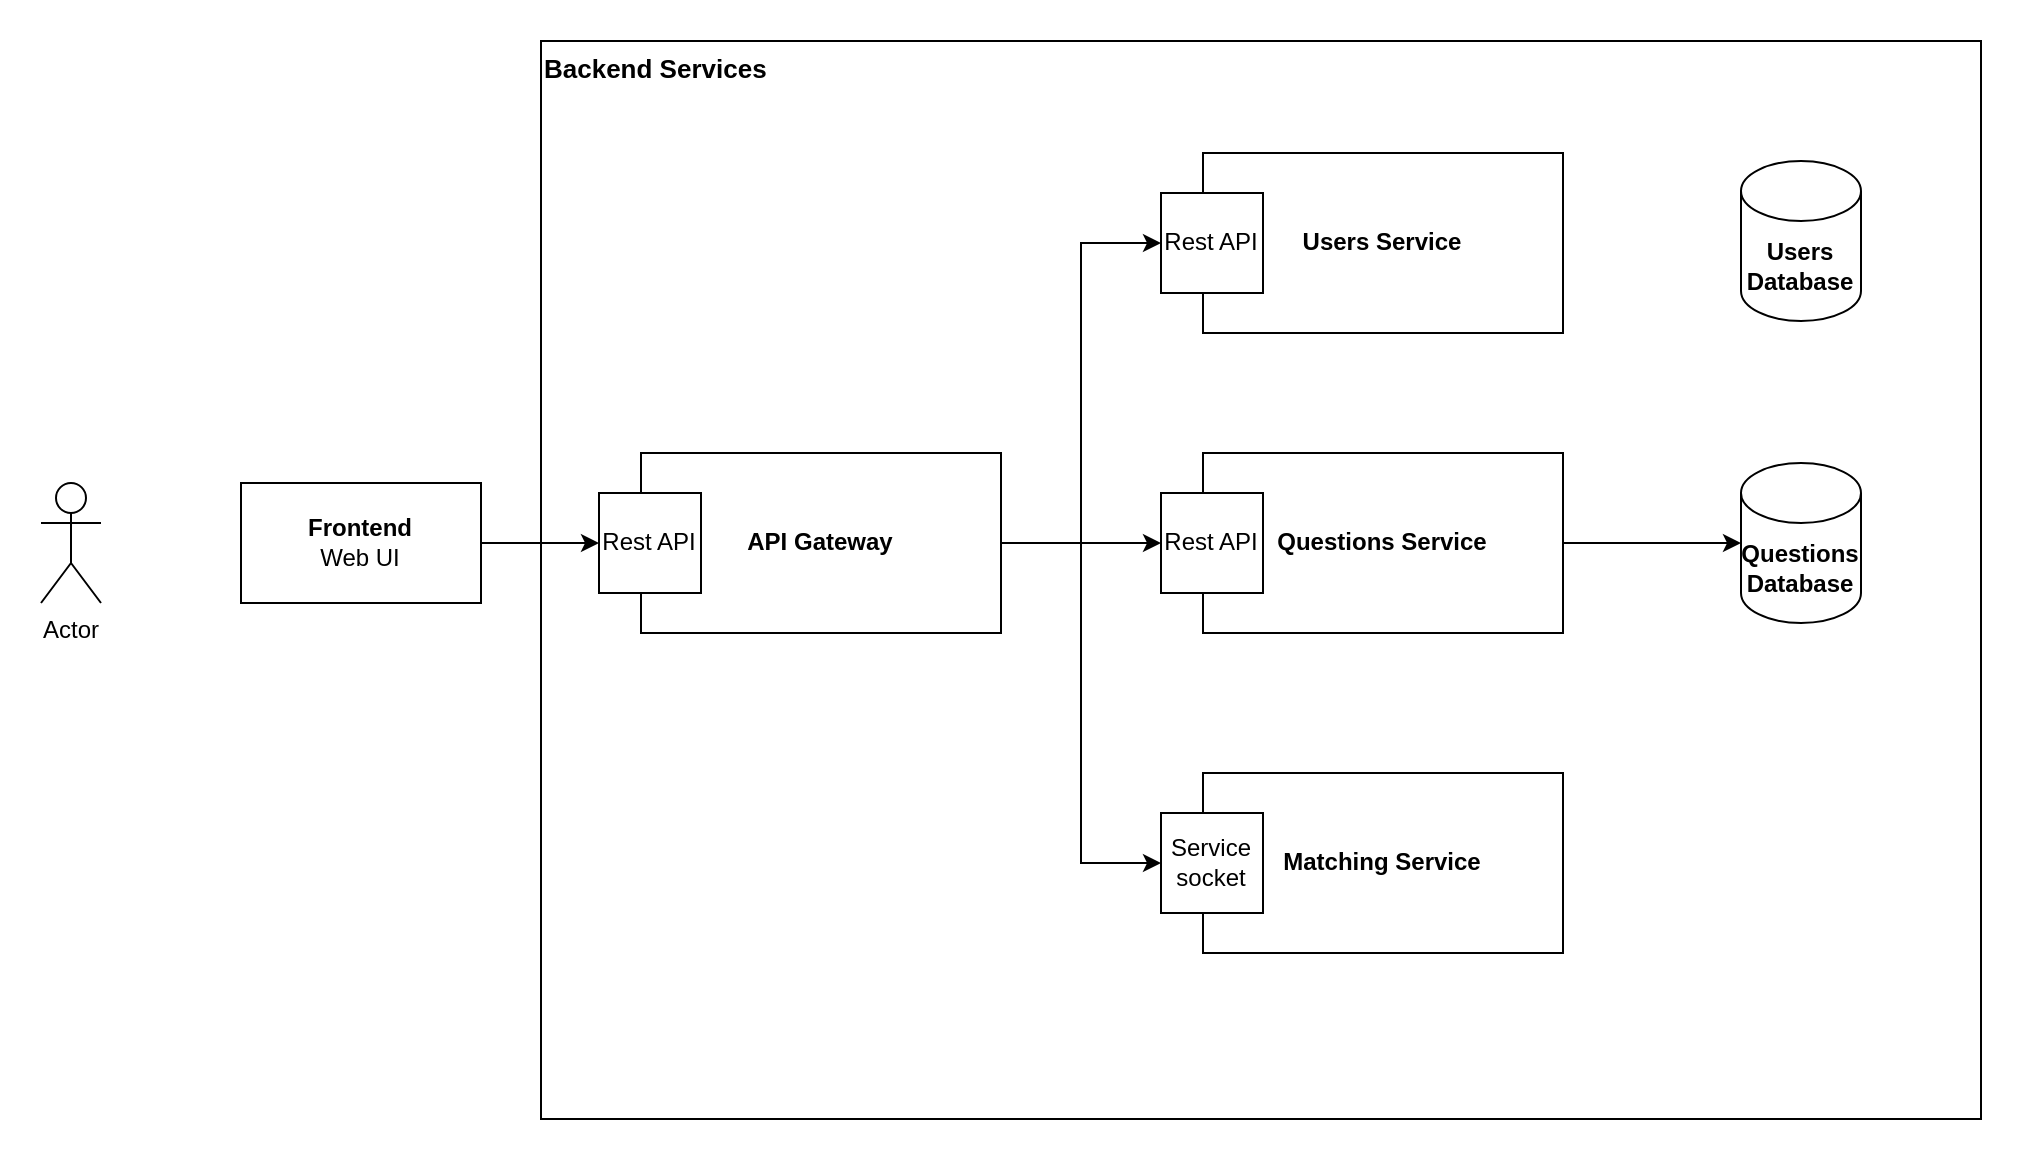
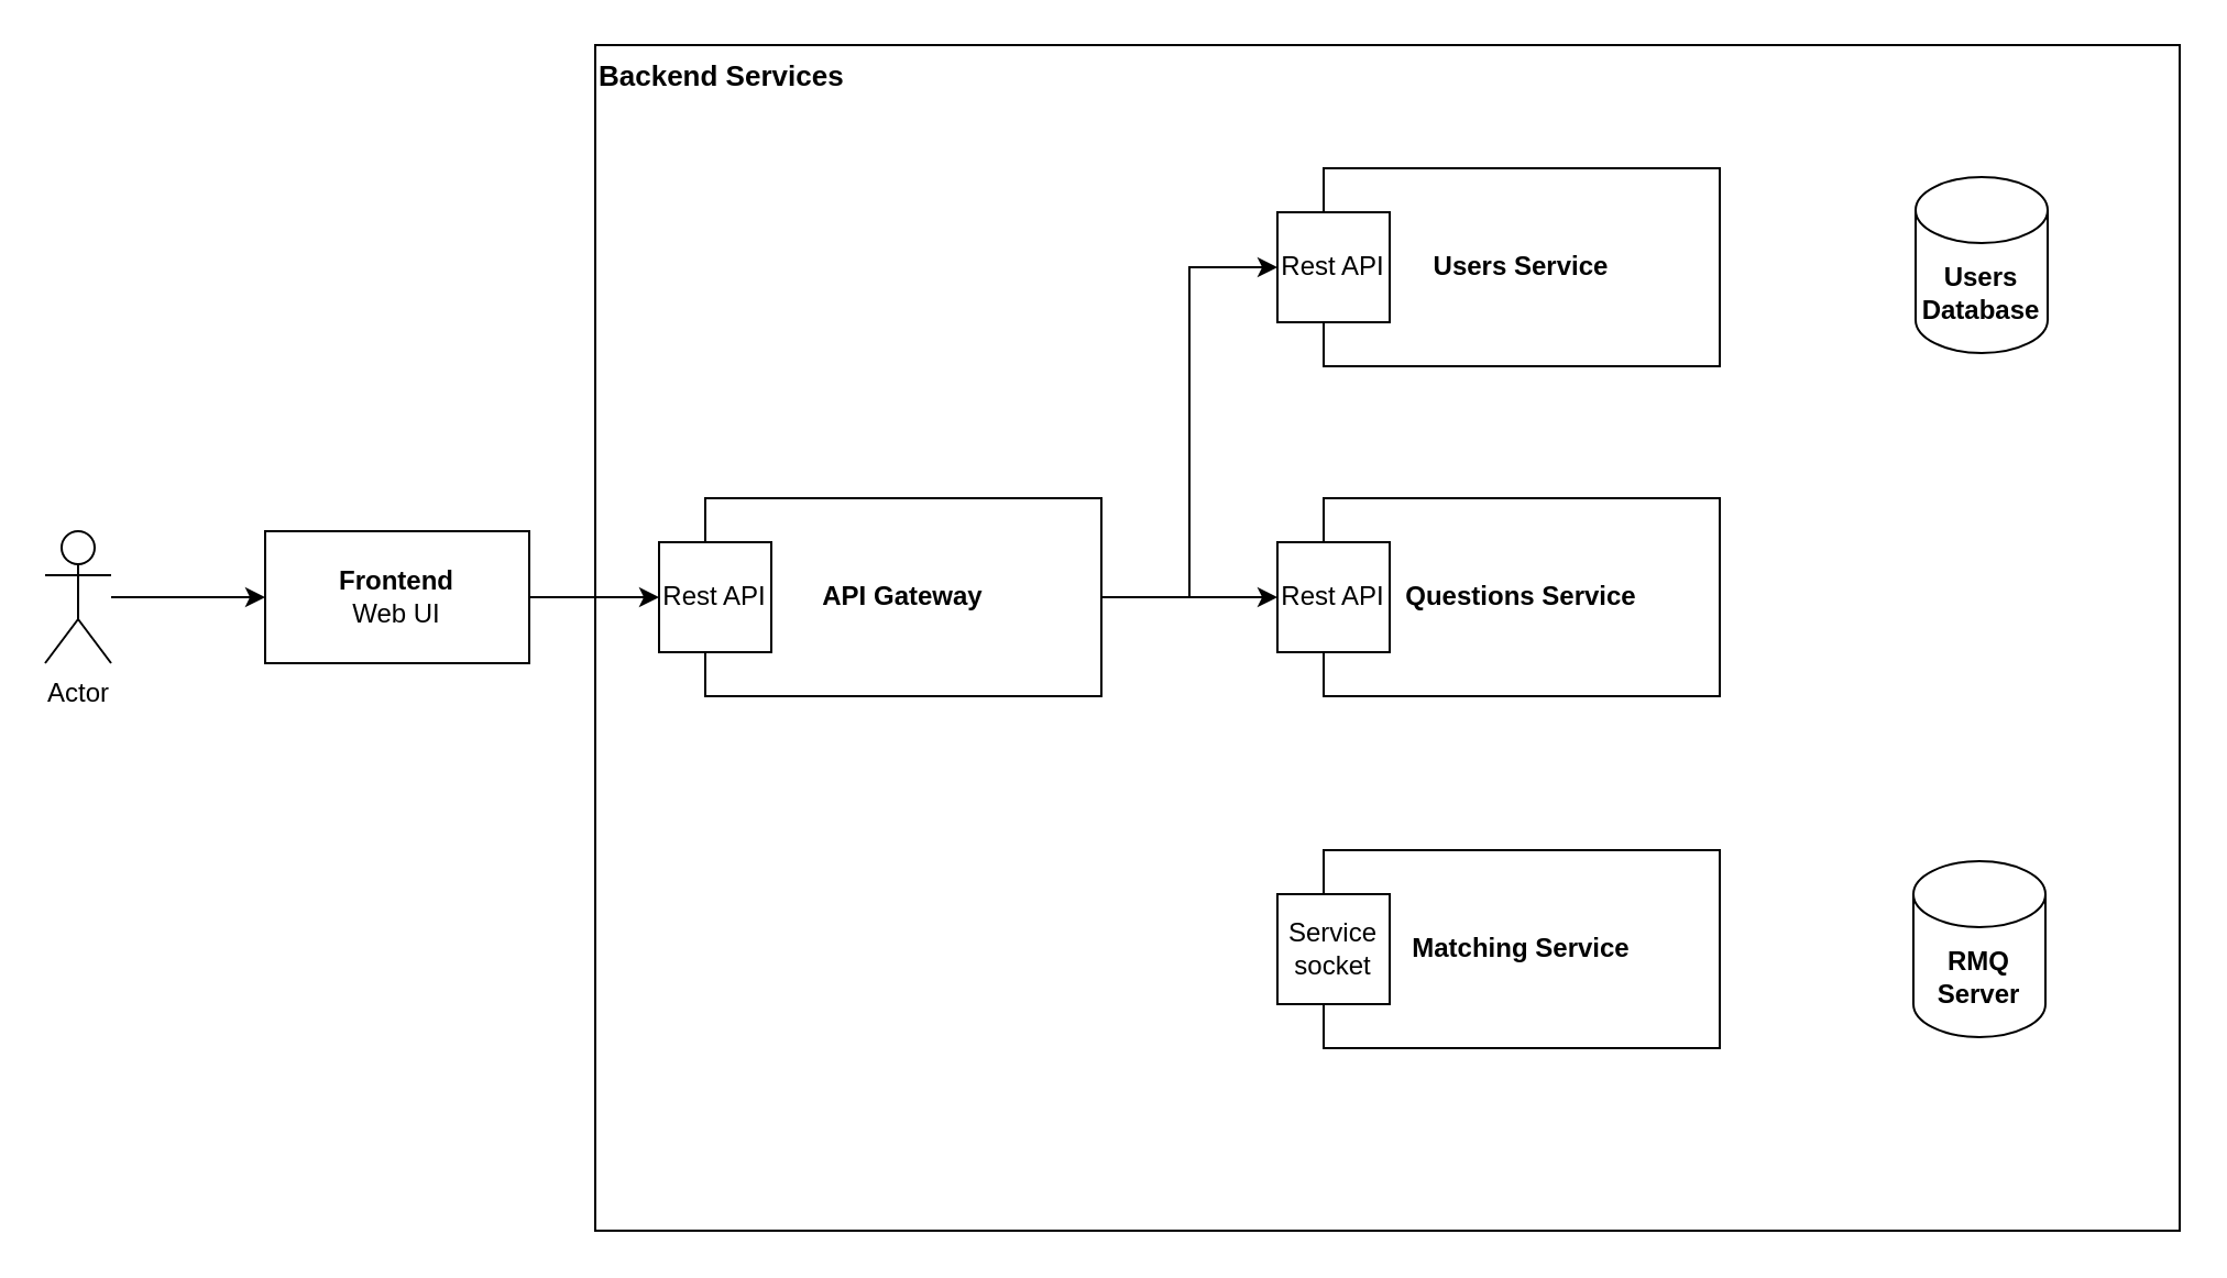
  <mxCell id="0" />
  <mxCell id="1" parent="0" />
  <mxCell id="2" value="Backend Services" style="rounded=0;whiteSpace=wrap;html=1;align=left;verticalAlign=top;fontStyle=1;fontSize=13;" parent="1" vertex="1"><mxGeometry x="270" y="20" width="720" height="539" as="geometry" /></mxCell>
+ <mxCell id="3" style="edgeStyle=orthogonalEdgeStyle;rounded=0;orthogonalLoop=1;jettySize=auto;html=1;" parent="1" source="4" target="6" edge="1"><mxGeometry relative="1" as="geometry" /></mxCell>
  <mxCell id="4" value="Actor" style="shape=umlActor;verticalLabelPosition=bottom;verticalAlign=top;html=1;outlineConnect=0;" parent="1" vertex="1"><mxGeometry x="20" y="241" width="30" height="60" as="geometry" /></mxCell>
  <mxCell id="5" value="" style="edgeStyle=orthogonalEdgeStyle;rounded=0;orthogonalLoop=1;jettySize=auto;html=1;entryX=0;entryY=0.5;entryDx=0;entryDy=0;" parent="1" source="6" target="11" edge="1"><mxGeometry relative="1" as="geometry" /></mxCell>
  <mxCell id="6" value="&lt;b&gt;Frontend&lt;/b&gt;&lt;br&gt;Web UI" style="rounded=0;whiteSpace=wrap;html=1;" parent="1" vertex="1"><mxGeometry x="120" y="241" width="120" height="60" as="geometry" /></mxCell>
  <mxCell id="7" style="edgeStyle=orthogonalEdgeStyle;rounded=0;orthogonalLoop=1;jettySize=auto;html=1;entryX=0;entryY=0.5;entryDx=0;entryDy=0;" parent="1" source="10" target="13" edge="1"><mxGeometry relative="1" as="geometry" /></mxCell>
  <mxCell id="8" style="edgeStyle=orthogonalEdgeStyle;rounded=0;orthogonalLoop=1;jettySize=auto;html=1;entryX=0;entryY=0.5;entryDx=0;entryDy=0;" parent="1" source="10" target="16" edge="1"><mxGeometry relative="1" as="geometry" /></mxCell>
- <mxCell id="9" style="edgeStyle=orthogonalEdgeStyle;rounded=0;orthogonalLoop=1;jettySize=auto;html=1;entryX=0;entryY=0.5;entryDx=0;entryDy=0;" parent="1" source="10" target="18" edge="1"><mxGeometry relative="1" as="geometry" /></mxCell>
  <mxCell id="10" value="&lt;b&gt;API Gateway&lt;/b&gt;" style="whiteSpace=wrap;html=1;rounded=0;" parent="1" vertex="1"><mxGeometry x="320" y="226" width="180" height="90" as="geometry" /></mxCell>
  <mxCell id="11" value="Rest API" style="rounded=0;whiteSpace=wrap;html=1;" parent="1" vertex="1"><mxGeometry x="299" y="246" width="51" height="50" as="geometry" /></mxCell>
  <mxCell id="12" value="&lt;b&gt;Users Service&lt;/b&gt;" style="whiteSpace=wrap;html=1;rounded=0;" parent="1" vertex="1"><mxGeometry x="601" y="76" width="180" height="90" as="geometry" /></mxCell>
  <mxCell id="13" value="Rest API" style="rounded=0;whiteSpace=wrap;html=1;" parent="1" vertex="1"><mxGeometry x="580" y="96" width="51" height="50" as="geometry" /></mxCell>
- <mxCell id="14" style="edgeStyle=orthogonalEdgeStyle;rounded=0;orthogonalLoop=1;jettySize=auto;html=1;" parent="1" source="15" target="20" edge="1"><mxGeometry relative="1" as="geometry" /></mxCell>
  <mxCell id="15" value="&lt;b&gt;Questions Service&lt;/b&gt;" style="whiteSpace=wrap;html=1;rounded=0;" parent="1" vertex="1"><mxGeometry x="601" y="226" width="180" height="90" as="geometry" /></mxCell>
  <mxCell id="16" value="Rest API" style="rounded=0;whiteSpace=wrap;html=1;" parent="1" vertex="1"><mxGeometry x="580" y="246" width="51" height="50" as="geometry" /></mxCell>
  <mxCell id="17" value="&lt;b&gt;Matching Service&lt;/b&gt;" style="whiteSpace=wrap;html=1;rounded=0;" parent="1" vertex="1"><mxGeometry x="601" y="386" width="180" height="90" as="geometry" /></mxCell>
  <mxCell id="18" value="Service socket" style="rounded=0;whiteSpace=wrap;html=1;" parent="1" vertex="1"><mxGeometry x="580" y="406" width="51" height="50" as="geometry" /></mxCell>
  <mxCell id="19" value="Users Database" style="shape=cylinder3;whiteSpace=wrap;html=1;boundedLbl=1;backgroundOutline=1;size=15;fontStyle=1" parent="1" vertex="1"><mxGeometry x="870" y="80" width="60" height="80" as="geometry" /></mxCell>
- <mxCell id="20" value="Questions Database" style="shape=cylinder3;whiteSpace=wrap;html=1;boundedLbl=1;backgroundOutline=1;size=15;fontStyle=1" parent="1" vertex="1"><mxGeometry x="870" y="231" width="60" height="80" as="geometry" /></mxCell>
+ <mxCell id="21" value="RMQ Server" style="shape=cylinder3;whiteSpace=wrap;html=1;boundedLbl=1;backgroundOutline=1;size=15;fontStyle=1" parent="1" vertex="1"><mxGeometry x="869" y="391" width="60" height="80" as="geometry" /></mxCell>
